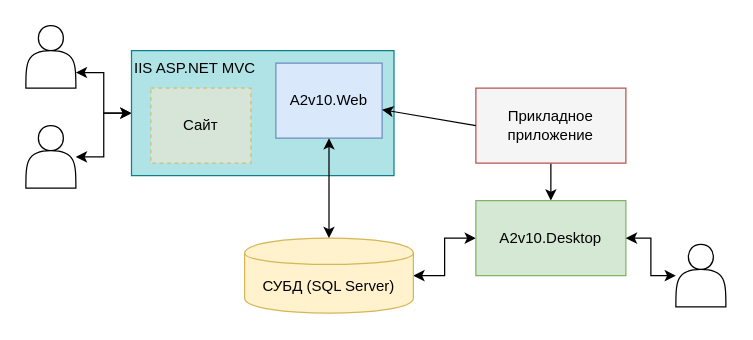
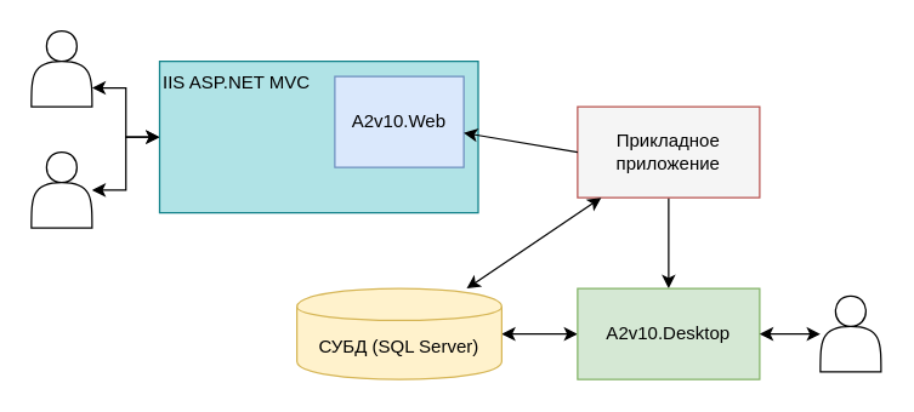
  <mxCell id="0" />
  <mxCell id="1" parent="0" />
  <mxCell id="2" style="edgeStyle=orthogonalEdgeStyle;rounded=0;orthogonalLoop=1;jettySize=auto;html=1;entryX=0;entryY=0.5;entryDx=0;entryDy=0;startArrow=classic;startFill=1;" edge="1" parent="1" source="3" target="12"><mxGeometry relative="1" as="geometry" /></mxCell>
  <mxCell id="3" value="СУБД (SQL Server)" style="shape=cylinder;whiteSpace=wrap;html=1;boundedLbl=1;backgroundOutline=1;fillColor=#fff2cc;strokeColor=#d6b656;" vertex="1" parent="1"><mxGeometry x="195" y="190" width="135" height="60" as="geometry" /></mxCell>
  <mxCell id="4" style="edgeStyle=orthogonalEdgeStyle;rounded=0;orthogonalLoop=1;jettySize=auto;html=1;exitX=0.5;exitY=1;exitDx=0;exitDy=0;startArrow=none;startFill=0;" edge="1" parent="1" source="5" target="12"><mxGeometry relative="1" as="geometry" /></mxCell>
  <mxCell id="5" value="Прикладное&lt;br&gt;приложение" style="rounded=0;whiteSpace=wrap;html=1;align=center;fillColor=#f5f5f5;strokeColor=#b85450;" vertex="1" parent="1"><mxGeometry x="380" y="70" width="120" height="60" as="geometry" /></mxCell>
  <mxCell id="6" value="" style="shape=actor;whiteSpace=wrap;html=1;align=center;" vertex="1" parent="1"><mxGeometry x="20" y="20" width="40" height="50" as="geometry" /></mxCell>
  <mxCell id="7" style="edgeStyle=orthogonalEdgeStyle;rounded=0;orthogonalLoop=1;jettySize=auto;html=1;entryX=1;entryY=0.75;entryDx=0;entryDy=0;startArrow=classic;startFill=1;" edge="1" parent="1" source="9" target="6"><mxGeometry relative="1" as="geometry" /></mxCell>
  <mxCell id="8" style="edgeStyle=orthogonalEdgeStyle;rounded=0;orthogonalLoop=1;jettySize=auto;html=1;startArrow=classic;startFill=1;" edge="1" parent="1" source="9" target="14"><mxGeometry relative="1" as="geometry" /></mxCell>
  <mxCell id="9" value="&lt;div style=&quot;text-align: left&quot;&gt;&lt;span&gt;IIS ASP.NET MVC&lt;/span&gt;&lt;/div&gt;" style="rounded=0;whiteSpace=wrap;html=1;align=left;verticalAlign=top;fillColor=#b0e3e6;strokeColor=#0e8088;" vertex="1" parent="1"><mxGeometry x="104.5" y="40" width="210" height="100" as="geometry" /></mxCell>
  <mxCell id="10" value="A2v10.Web" style="rounded=0;whiteSpace=wrap;html=1;align=center;fillColor=#dae8fc;strokeColor=#6c8ebf;" vertex="1" parent="1"><mxGeometry x="220" y="50" width="85" height="60" as="geometry" /></mxCell>
- <mxCell id="11" value="" style="endArrow=classic;startArrow=classic;html=1;" edge="1" parent="1" source="3" target="10"><mxGeometry width="50" height="50" relative="1" as="geometry"><mxPoint x="310" y="210" as="sourcePoint" /><mxPoint x="260" y="160" as="targetPoint" /></mxGeometry></mxCell>
- <mxCell id="12" value="A2v10.Desktop" style="rounded=0;whiteSpace=wrap;html=1;align=center;fillColor=#d5e8d4;strokeColor=#82b366;" vertex="1" parent="1"><mxGeometry x="380" y="160" width="120" height="60" as="geometry" /></mxCell>
+ <mxCell id="11" value="" style="endArrow=classic;startArrow=classic;html=1;" edge="1" parent="1" source="3" target="5"><mxGeometry width="50" height="50" relative="1" as="geometry"><mxPoint x="310" y="210" as="sourcePoint" /><mxPoint x="260" y="160" as="targetPoint" /></mxGeometry></mxCell>
+ <mxCell id="12" value="A2v10.Desktop" style="rounded=0;whiteSpace=wrap;html=1;align=center;fillColor=#d5e8d4;strokeColor=#82b366;" vertex="1" parent="1"><mxGeometry x="380" y="190" width="120" height="60" as="geometry" /></mxCell>
  <mxCell id="13" value="" style="endArrow=classic;html=1;exitX=0;exitY=0.5;exitDx=0;exitDy=0;" edge="1" parent="1" source="5" target="10"><mxGeometry width="50" height="50" relative="1" as="geometry"><mxPoint x="340" y="200" as="sourcePoint" /><mxPoint x="390" y="150" as="targetPoint" /></mxGeometry></mxCell>
  <mxCell id="14" value="" style="shape=actor;whiteSpace=wrap;html=1;align=center;" vertex="1" parent="1"><mxGeometry x="20" y="100" width="40" height="50" as="geometry" /></mxCell>
  <mxCell id="15" style="edgeStyle=orthogonalEdgeStyle;rounded=0;orthogonalLoop=1;jettySize=auto;html=1;entryX=1;entryY=0.5;entryDx=0;entryDy=0;startArrow=classic;startFill=1;" edge="1" parent="1" source="16" target="12"><mxGeometry relative="1" as="geometry" /></mxCell>
  <mxCell id="16" value="" style="shape=actor;whiteSpace=wrap;html=1;align=center;" vertex="1" parent="1"><mxGeometry x="540" y="195" width="40" height="50" as="geometry" /></mxCell>
- <mxCell id="17" value="Сайт" style="rounded=0;whiteSpace=wrap;html=1;align=center;fillColor=#ffe6cc;strokeColor=#d79b00;dashed=1;shadow=0;glass=0;comic=0;opacity=50;" vertex="1" parent="1"><mxGeometry x="120" y="70" width="80" height="60" as="geometry" /></mxCell>
